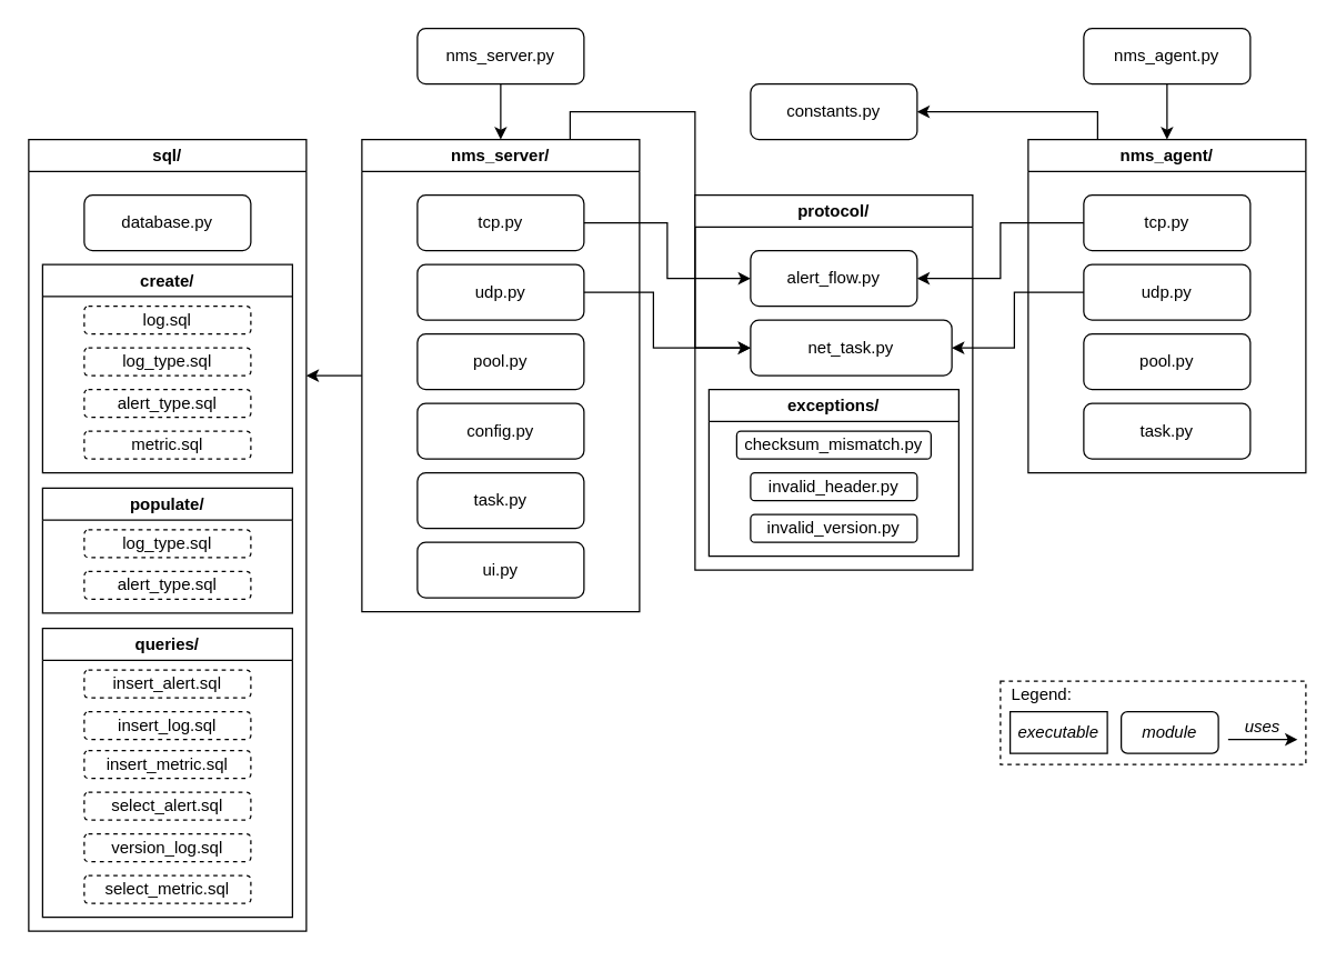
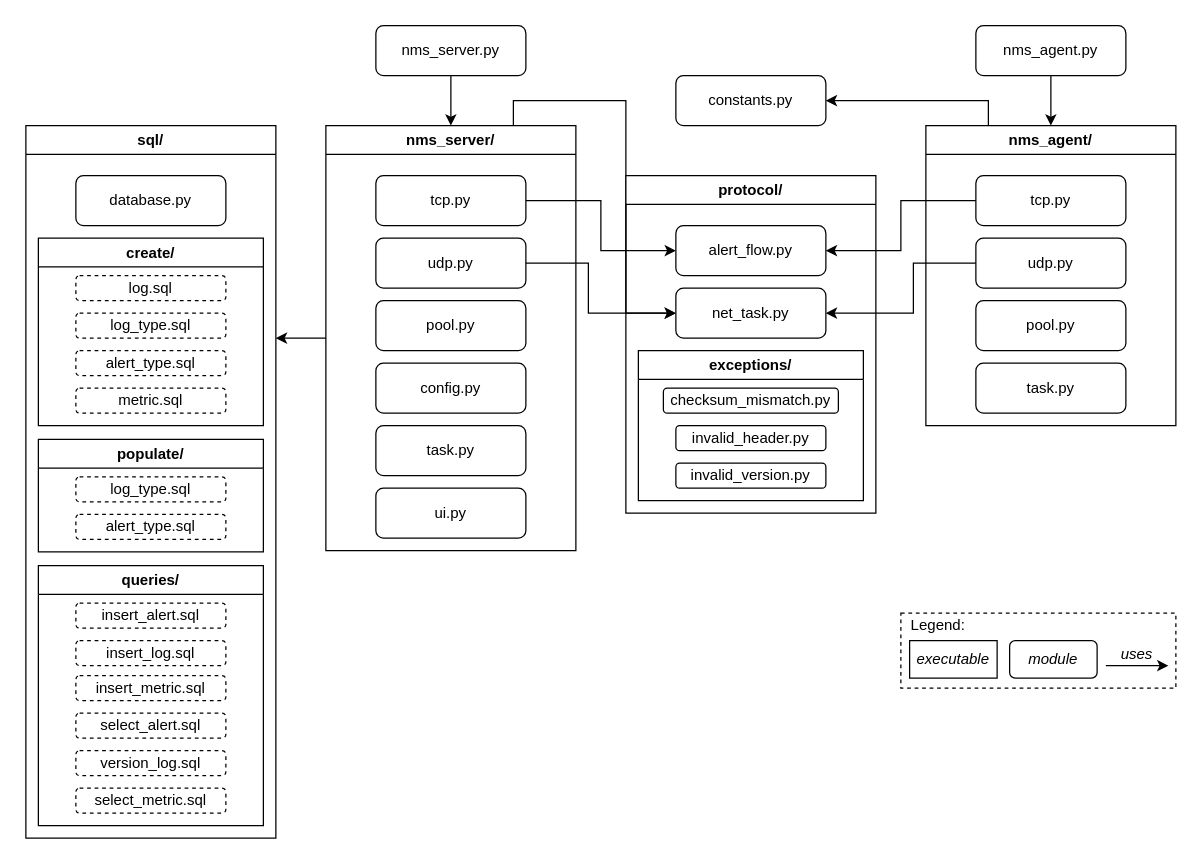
  <mxCell id="0" />
  <mxCell id="1" parent="0" />
  <mxCell id="2" style="edgeStyle=orthogonalEdgeStyle;rounded=0;orthogonalLoop=1;jettySize=auto;html=1;entryX=0.5;entryY=0;entryDx=0;entryDy=0;" parent="1" source="3" target="10" edge="1"><mxGeometry relative="1" as="geometry" /></mxCell>
  <mxCell id="3" value="&lt;div&gt;nms_server.py&lt;/div&gt;" style="rounded=1;whiteSpace=wrap;html=1;" parent="1" vertex="1"><mxGeometry x="300" y="20" width="120" height="40" as="geometry" /></mxCell>
  <mxCell id="4" value="&lt;div&gt;nms_agent/&lt;/div&gt;" style="swimlane;whiteSpace=wrap;html=1;" parent="1" vertex="1"><mxGeometry x="740" y="100" width="200" height="240" as="geometry" /></mxCell>
  <mxCell id="5" value="&lt;div&gt;tcp.py&lt;/div&gt;" style="rounded=1;whiteSpace=wrap;html=1;" parent="4" vertex="1"><mxGeometry x="40" y="40" width="120" height="40" as="geometry" /></mxCell>
  <mxCell id="6" value="&lt;div&gt;udp.py&lt;/div&gt;" style="rounded=1;whiteSpace=wrap;html=1;" parent="4" vertex="1"><mxGeometry x="40" y="90" width="120" height="40" as="geometry" /></mxCell>
  <mxCell id="7" value="&lt;div&gt;pool.py&lt;/div&gt;" style="rounded=1;whiteSpace=wrap;html=1;" parent="4" vertex="1"><mxGeometry x="40" y="140" width="120" height="40" as="geometry" /></mxCell>
  <mxCell id="8" value="&lt;div&gt;task.py&lt;/div&gt;" style="rounded=1;whiteSpace=wrap;html=1;" parent="4" vertex="1"><mxGeometry x="40" y="190" width="120" height="40" as="geometry" /></mxCell>
  <mxCell id="9" style="edgeStyle=orthogonalEdgeStyle;rounded=0;orthogonalLoop=1;jettySize=auto;html=1;exitX=0;exitY=0.5;exitDx=0;exitDy=0;" parent="1" source="10" edge="1"><mxGeometry relative="1" as="geometry"><mxPoint x="220" y="270" as="targetPoint" /></mxGeometry></mxCell>
  <mxCell id="10" value="&lt;div&gt;nms_server/&lt;/div&gt;" style="swimlane;whiteSpace=wrap;html=1;" parent="1" vertex="1"><mxGeometry x="260" y="100" width="200" height="340" as="geometry" /></mxCell>
  <mxCell id="11" value="&lt;div&gt;config.py&lt;/div&gt;" style="rounded=1;whiteSpace=wrap;html=1;" parent="10" vertex="1"><mxGeometry x="40" y="190" width="120" height="40" as="geometry" /></mxCell>
  <mxCell id="12" value="&lt;div&gt;udp.py&lt;/div&gt;" style="rounded=1;whiteSpace=wrap;html=1;" parent="10" vertex="1"><mxGeometry x="40" y="90" width="120" height="40" as="geometry" /></mxCell>
  <mxCell id="13" value="&lt;div&gt;tcp.py&lt;/div&gt;" style="rounded=1;whiteSpace=wrap;html=1;" parent="10" vertex="1"><mxGeometry x="40" y="40" width="120" height="40" as="geometry" /></mxCell>
  <mxCell id="14" value="&lt;div&gt;pool.py&lt;/div&gt;" style="rounded=1;whiteSpace=wrap;html=1;" parent="10" vertex="1"><mxGeometry x="40" y="140" width="120" height="40" as="geometry" /></mxCell>
  <mxCell id="15" value="&lt;div&gt;task.py&lt;/div&gt;" style="rounded=1;whiteSpace=wrap;html=1;" parent="10" vertex="1"><mxGeometry x="40" y="240" width="120" height="40" as="geometry" /></mxCell>
  <mxCell id="16" value="&lt;div&gt;ui.py&lt;/div&gt;" style="rounded=1;whiteSpace=wrap;html=1;" parent="10" vertex="1"><mxGeometry x="40" y="290" width="120" height="40" as="geometry" /></mxCell>
  <mxCell id="17" style="edgeStyle=orthogonalEdgeStyle;rounded=0;orthogonalLoop=1;jettySize=auto;html=1;exitX=0.75;exitY=0;exitDx=0;exitDy=0;" parent="1" source="10" target="28" edge="1"><mxGeometry relative="1" as="geometry" /></mxCell>
  <mxCell id="18" style="edgeStyle=orthogonalEdgeStyle;rounded=0;orthogonalLoop=1;jettySize=auto;html=1;exitX=0.25;exitY=0;exitDx=0;exitDy=0;" parent="1" source="4" target="19" edge="1"><mxGeometry relative="1" as="geometry" /></mxCell>
  <mxCell id="19" value="&lt;div&gt;constants.py&lt;/div&gt;" style="rounded=1;whiteSpace=wrap;html=1;" parent="1" vertex="1"><mxGeometry x="540" y="60" width="120" height="40" as="geometry" /></mxCell>
  <mxCell id="20" style="edgeStyle=orthogonalEdgeStyle;rounded=0;orthogonalLoop=1;jettySize=auto;html=1;entryX=0.5;entryY=0;entryDx=0;entryDy=0;" parent="1" source="21" target="4" edge="1"><mxGeometry relative="1" as="geometry" /></mxCell>
  <mxCell id="21" value="nms_agent.py" style="rounded=1;whiteSpace=wrap;html=1;" parent="1" vertex="1"><mxGeometry x="780" y="20" width="120" height="40" as="geometry" /></mxCell>
  <mxCell id="22" value="&lt;div&gt;protocol/&lt;/div&gt;" style="swimlane;whiteSpace=wrap;html=1;" parent="1" vertex="1"><mxGeometry x="500" y="140" width="200" height="270" as="geometry" /></mxCell>
  <mxCell id="23" value="&lt;div&gt;exceptions/&lt;/div&gt;" style="swimlane;whiteSpace=wrap;html=1;" parent="22" vertex="1"><mxGeometry x="10" y="140" width="180" height="120" as="geometry" /></mxCell>
  <mxCell id="24" value="checksum_mismatch.py" style="rounded=1;whiteSpace=wrap;html=1;" parent="23" vertex="1"><mxGeometry x="20" y="30" width="140" height="20" as="geometry" /></mxCell>
  <mxCell id="25" value="invalid_header.py" style="rounded=1;whiteSpace=wrap;html=1;" parent="23" vertex="1"><mxGeometry x="30" y="60" width="120" height="20" as="geometry" /></mxCell>
  <mxCell id="26" value="invalid_version.py" style="rounded=1;whiteSpace=wrap;html=1;" parent="23" vertex="1"><mxGeometry x="30" y="90" width="120" height="20" as="geometry" /></mxCell>
  <mxCell id="27" value="alert_flow.py" style="rounded=1;whiteSpace=wrap;html=1;" parent="22" vertex="1"><mxGeometry x="40" y="40" width="120" height="40" as="geometry" /></mxCell>
- <mxCell id="28" value="net_task.py" style="rounded=1;whiteSpace=wrap;html=1;" parent="22" vertex="1"><mxGeometry x="40" y="90" width="145" height="40" as="geometry" /></mxCell>
+ <mxCell id="28" value="net_task.py" style="rounded=1;whiteSpace=wrap;html=1;" parent="22" vertex="1"><mxGeometry x="40" y="90" width="120" height="40" as="geometry" /></mxCell>
  <mxCell id="29" value="&lt;div&gt;sql/&lt;/div&gt;" style="swimlane;whiteSpace=wrap;html=1;startSize=23;" parent="1" vertex="1"><mxGeometry x="20" y="100" width="200" height="570" as="geometry" /></mxCell>
  <mxCell id="30" value="database.py" style="rounded=1;whiteSpace=wrap;html=1;" parent="29" vertex="1"><mxGeometry x="40" y="40" width="120" height="40" as="geometry" /></mxCell>
  <mxCell id="31" value="&lt;div&gt;create/&lt;/div&gt;" style="swimlane;whiteSpace=wrap;html=1;" parent="29" vertex="1"><mxGeometry x="10" y="90" width="180" height="150" as="geometry" /></mxCell>
  <mxCell id="32" value="log.sql" style="rounded=1;whiteSpace=wrap;html=1;dashed=1;" parent="31" vertex="1"><mxGeometry x="30" y="30" width="120" height="20" as="geometry" /></mxCell>
  <mxCell id="33" value="log_type.sql" style="rounded=1;whiteSpace=wrap;html=1;dashed=1;" parent="31" vertex="1"><mxGeometry x="30" y="60" width="120" height="20" as="geometry" /></mxCell>
  <mxCell id="34" value="&lt;font color=&quot;#000000&quot;&gt;alert_type.sql&lt;/font&gt;" style="rounded=1;whiteSpace=wrap;html=1;fontColor=#a51d2d;dashed=1;" parent="31" vertex="1"><mxGeometry x="30" y="90" width="120" height="20" as="geometry" /></mxCell>
  <mxCell id="35" value="&lt;font color=&quot;#000000&quot;&gt;metric.sql&lt;/font&gt;" style="rounded=1;whiteSpace=wrap;html=1;fontColor=#a51d2d;dashed=1;" vertex="1" parent="31"><mxGeometry x="30" y="120" width="120" height="20" as="geometry" /></mxCell>
  <mxCell id="36" value="&lt;div&gt;populate/&lt;/div&gt;" style="swimlane;whiteSpace=wrap;html=1;startSize=23;" parent="29" vertex="1"><mxGeometry x="10" y="251" width="180" height="90" as="geometry" /></mxCell>
  <mxCell id="37" value="log_type.sql" style="rounded=1;whiteSpace=wrap;html=1;dashed=1;" parent="36" vertex="1"><mxGeometry x="30" y="30" width="120" height="20" as="geometry" /></mxCell>
  <mxCell id="38" value="alert_type.sql" style="rounded=1;whiteSpace=wrap;html=1;fontColor=#000000;dashed=1;" parent="36" vertex="1"><mxGeometry x="30" y="60" width="120" height="20" as="geometry" /></mxCell>
  <mxCell id="39" value="&lt;div&gt;queries/&lt;/div&gt;" style="swimlane;whiteSpace=wrap;html=1;startSize=23;" parent="29" vertex="1"><mxGeometry x="10" y="352" width="180" height="208" as="geometry" /></mxCell>
  <mxCell id="40" value="insert_alert.sql" style="rounded=1;whiteSpace=wrap;html=1;dashed=1;" parent="39" vertex="1"><mxGeometry x="30" y="30" width="120" height="20" as="geometry" /></mxCell>
  <mxCell id="41" value="insert_log.sql" style="rounded=1;whiteSpace=wrap;html=1;dashed=1;" parent="39" vertex="1"><mxGeometry x="30" y="60" width="120" height="20" as="geometry" /></mxCell>
  <mxCell id="42" value="insert_metric.sql" style="rounded=1;whiteSpace=wrap;html=1;dashed=1;" vertex="1" parent="39"><mxGeometry x="30" y="88" width="120" height="20" as="geometry" /></mxCell>
  <mxCell id="43" value="select_alert.sql" style="rounded=1;whiteSpace=wrap;html=1;dashed=1;" vertex="1" parent="39"><mxGeometry x="30" y="118" width="120" height="20" as="geometry" /></mxCell>
  <mxCell id="44" value="version_log.sql" style="rounded=1;whiteSpace=wrap;html=1;dashed=1;" vertex="1" parent="39"><mxGeometry x="30" y="148" width="120" height="20" as="geometry" /></mxCell>
  <mxCell id="45" value="select_metric.sql" style="rounded=1;whiteSpace=wrap;html=1;dashed=1;" vertex="1" parent="39"><mxGeometry x="30" y="178" width="120" height="20" as="geometry" /></mxCell>
  <mxCell id="46" style="edgeStyle=orthogonalEdgeStyle;rounded=0;orthogonalLoop=1;jettySize=auto;html=1;exitX=1;exitY=0.5;exitDx=0;exitDy=0;" parent="1" source="13" target="27" edge="1"><mxGeometry relative="1" as="geometry" /></mxCell>
  <mxCell id="47" style="edgeStyle=orthogonalEdgeStyle;rounded=0;orthogonalLoop=1;jettySize=auto;html=1;exitX=1;exitY=0.5;exitDx=0;exitDy=0;" parent="1" source="12" target="28" edge="1"><mxGeometry relative="1" as="geometry"><Array as="points"><mxPoint x="470" y="210" /><mxPoint x="470" y="250" /></Array></mxGeometry></mxCell>
  <mxCell id="48" style="edgeStyle=orthogonalEdgeStyle;rounded=0;orthogonalLoop=1;jettySize=auto;html=1;exitX=0;exitY=0.5;exitDx=0;exitDy=0;" parent="1" source="6" target="28" edge="1"><mxGeometry relative="1" as="geometry"><Array as="points"><mxPoint x="730" y="210" /><mxPoint x="730" y="250" /></Array></mxGeometry></mxCell>
  <mxCell id="49" style="edgeStyle=orthogonalEdgeStyle;rounded=0;orthogonalLoop=1;jettySize=auto;html=1;exitX=0;exitY=0.5;exitDx=0;exitDy=0;" parent="1" source="5" target="27" edge="1"><mxGeometry relative="1" as="geometry" /></mxCell>
  <mxCell id="50" value="" style="rounded=0;whiteSpace=wrap;html=1;dashed=1;" parent="1" vertex="1"><mxGeometry x="720" y="490" width="220" height="60" as="geometry" /></mxCell>
  <mxCell id="51" value="Legend:" style="text;html=1;align=center;verticalAlign=middle;whiteSpace=wrap;rounded=0;" parent="1" vertex="1"><mxGeometry x="720" y="490" width="60" height="20" as="geometry" /></mxCell>
  <mxCell id="52" value="&lt;i&gt;executable&lt;/i&gt;" style="rounded=0;whiteSpace=wrap;html=1;" parent="1" vertex="1"><mxGeometry x="727" y="512" width="70" height="30" as="geometry" /></mxCell>
  <mxCell id="53" value="&lt;i&gt;module&lt;/i&gt;" style="rounded=1;whiteSpace=wrap;html=1;" parent="1" vertex="1"><mxGeometry x="807" y="512" width="70" height="30" as="geometry" /></mxCell>
  <mxCell id="54" value="" style="endArrow=classic;html=1;rounded=0;" parent="1" edge="1"><mxGeometry width="50" height="50" relative="1" as="geometry"><mxPoint x="884" y="532" as="sourcePoint" /><mxPoint x="934" y="532" as="targetPoint" /></mxGeometry></mxCell>
  <mxCell id="55" value="&lt;i&gt;uses&lt;/i&gt;" style="text;html=1;align=center;verticalAlign=middle;whiteSpace=wrap;rounded=0;" parent="1" vertex="1"><mxGeometry x="879" y="518" width="60" height="10" as="geometry" /></mxCell>
